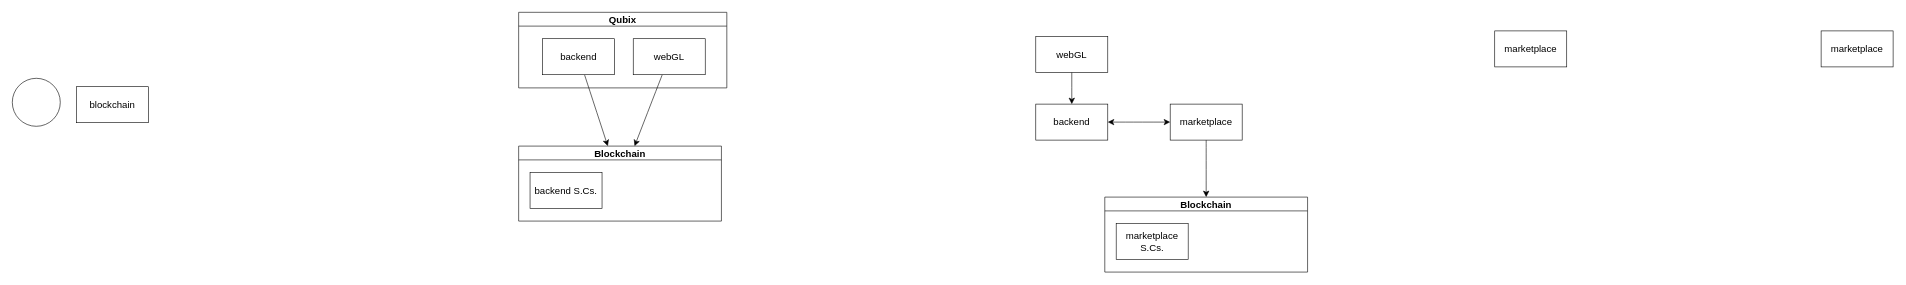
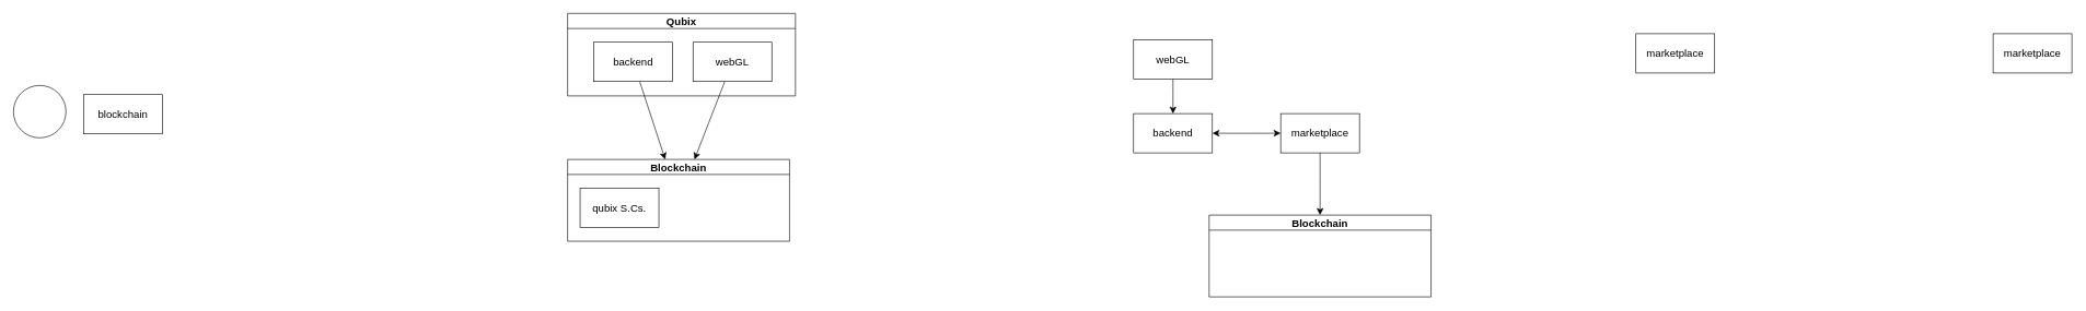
  <mxCell id="0" />
  <mxCell id="1" parent="0" />
  <mxCell id="2" value="" style="ellipse;whiteSpace=wrap;html=1;aspect=fixed;fontSize=16;" vertex="1" parent="1"><mxGeometry x="20" y="130" width="80" height="80" as="geometry" /></mxCell>
  <mxCell id="3" style="edgeStyle=none;curved=1;rounded=0;orthogonalLoop=1;jettySize=auto;html=1;fontSize=12;startSize=8;endSize=8;" edge="1" parent="1" source="19" target="6"><mxGeometry relative="1" as="geometry" /></mxCell>
  <mxCell id="4" style="edgeStyle=none;curved=1;rounded=0;orthogonalLoop=1;jettySize=auto;html=1;fontSize=12;startSize=8;endSize=8;" edge="1" parent="1" source="5" target="15"><mxGeometry relative="1" as="geometry" /></mxCell>
  <mxCell id="5" value="marketplace" style="rounded=0;whiteSpace=wrap;html=1;fontSize=16;" vertex="1" parent="1"><mxGeometry x="1950" y="173" width="120" height="60" as="geometry" /></mxCell>
  <mxCell id="6" value="Blockchain" style="swimlane;whiteSpace=wrap;html=1;fontSize=16;" vertex="1" parent="1"><mxGeometry x="864" y="243" width="338" height="125" as="geometry" /></mxCell>
- <mxCell id="7" value="backend S.Cs." style="rounded=0;whiteSpace=wrap;html=1;fontSize=16;" vertex="1" parent="6"><mxGeometry x="19" y="44" width="120" height="60" as="geometry" /></mxCell>
+ <mxCell id="7" value="qubix S.Cs." style="rounded=0;whiteSpace=wrap;html=1;fontSize=16;" vertex="1" parent="6"><mxGeometry x="19" y="44" width="120" height="60" as="geometry" /></mxCell>
  <mxCell id="8" value="blockchain" style="rounded=0;whiteSpace=wrap;html=1;fontSize=16;" vertex="1" parent="1"><mxGeometry x="127" y="144" width="120" height="60" as="geometry" /></mxCell>
  <mxCell id="9" style="edgeStyle=none;curved=1;rounded=0;orthogonalLoop=1;jettySize=auto;html=1;fontSize=12;startSize=8;endSize=8;" edge="1" parent="1" source="20" target="6"><mxGeometry relative="1" as="geometry"><mxPoint x="1043" y="88" as="sourcePoint" /><mxPoint x="1043" y="253" as="targetPoint" /></mxGeometry></mxCell>
  <mxCell id="10" style="edgeStyle=none;curved=1;rounded=0;orthogonalLoop=1;jettySize=auto;html=1;fontSize=12;startSize=8;endSize=8;startArrow=classic;startFill=1;" edge="1" parent="1" source="11" target="5"><mxGeometry relative="1" as="geometry" /></mxCell>
  <mxCell id="11" value="backend" style="rounded=0;whiteSpace=wrap;html=1;fontSize=16;" vertex="1" parent="1"><mxGeometry x="1726" y="173" width="120" height="60" as="geometry" /></mxCell>
  <mxCell id="12" style="edgeStyle=none;curved=1;rounded=0;orthogonalLoop=1;jettySize=auto;html=1;fontSize=12;startSize=8;endSize=8;" edge="1" parent="1" source="13" target="11"><mxGeometry relative="1" as="geometry" /></mxCell>
  <mxCell id="13" value="webGL" style="rounded=0;whiteSpace=wrap;html=1;fontSize=16;" vertex="1" parent="1"><mxGeometry x="1726" y="60" width="120" height="60" as="geometry" /></mxCell>
  <mxCell id="14" value="marketplace" style="rounded=0;whiteSpace=wrap;html=1;fontSize=16;" vertex="1" parent="1"><mxGeometry x="2491" y="51" width="120" height="60" as="geometry" /></mxCell>
  <mxCell id="15" value="Blockchain" style="swimlane;whiteSpace=wrap;html=1;fontSize=16;" vertex="1" parent="1"><mxGeometry x="1841" y="328" width="338" height="125" as="geometry" /></mxCell>
- <mxCell id="16" value="marketplace S.Cs." style="rounded=0;whiteSpace=wrap;html=1;fontSize=16;" vertex="1" parent="15"><mxGeometry x="19" y="44" width="120" height="60" as="geometry" /></mxCell>
  <mxCell id="17" value="marketplace" style="rounded=0;whiteSpace=wrap;html=1;fontSize=16;" vertex="1" parent="1"><mxGeometry x="3035" y="51" width="120" height="60" as="geometry" /></mxCell>
  <mxCell id="18" value="Qubix" style="swimlane;whiteSpace=wrap;html=1;fontSize=16;" vertex="1" parent="1"><mxGeometry x="864" y="20" width="347" height="126" as="geometry" /></mxCell>
  <mxCell id="19" value="backend" style="rounded=0;whiteSpace=wrap;html=1;fontSize=16;" vertex="1" parent="18"><mxGeometry x="40" y="44" width="120" height="60" as="geometry" /></mxCell>
  <mxCell id="20" value="webGL" style="rounded=0;whiteSpace=wrap;html=1;fontSize=16;" vertex="1" parent="18"><mxGeometry x="191" y="44" width="120" height="60" as="geometry" /></mxCell>
